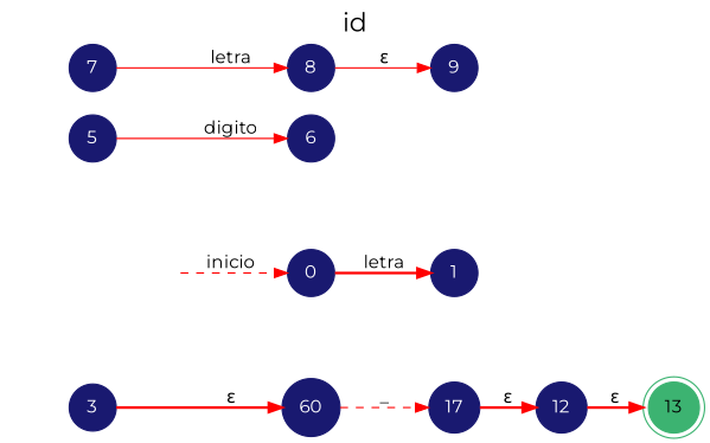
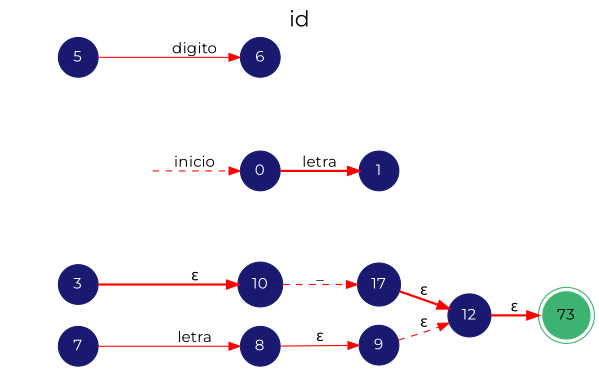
  digraph {
    fontname=Montserrat
    fontsize=20
    label=id
    labelloc=t
    rankdir=LR
    node [color=midnightblue fontname=Montserrat shape=circle style=filled fontcolor=white]
    edge [color=red fontname=Montserrat style=bold]
-   13 [color=mediumseagreen shape=doublecircle fontcolor=""]
+   13 [color=mediumseagreen shape=doublecircle label=73 fontcolor=""]
    secret_node [style=invis]
    0
    1
    3
-   10 [label=60]
+   10
    n7 [label=17]
    5
    6
    7
    8
    12
    9
    secret_node -> 0 [label=inicio style=dashed]
    0 -> 1 [label=letra]
    3 -> 10 [label="ε"]
    10 -> n7 [label=_ style=dashed]
    n7 -> 12 [label="ε"]
    5 -> 6 [label=digito style=solid]
    7 -> 8 [label=letra style=solid]
    8 -> 9 [label="ε" style=solid]
    12 -> 13 [label="ε"]
+   9 -> 12 [label="ε" style=dashed]
  }
